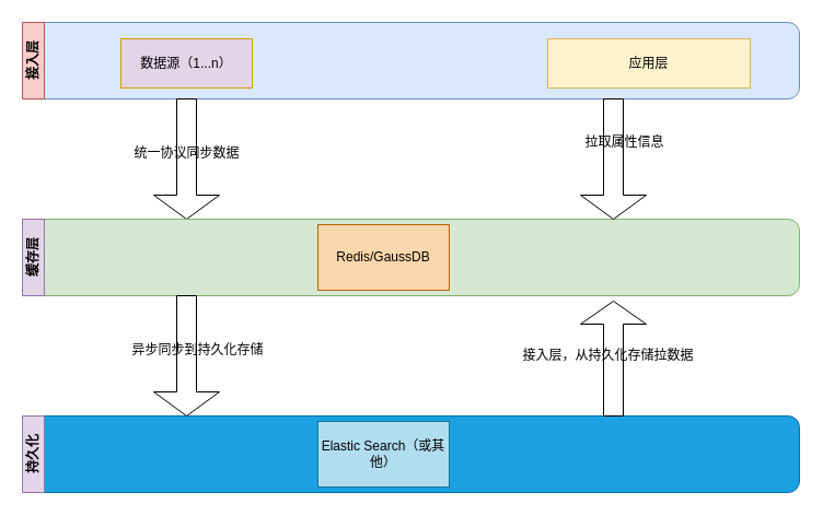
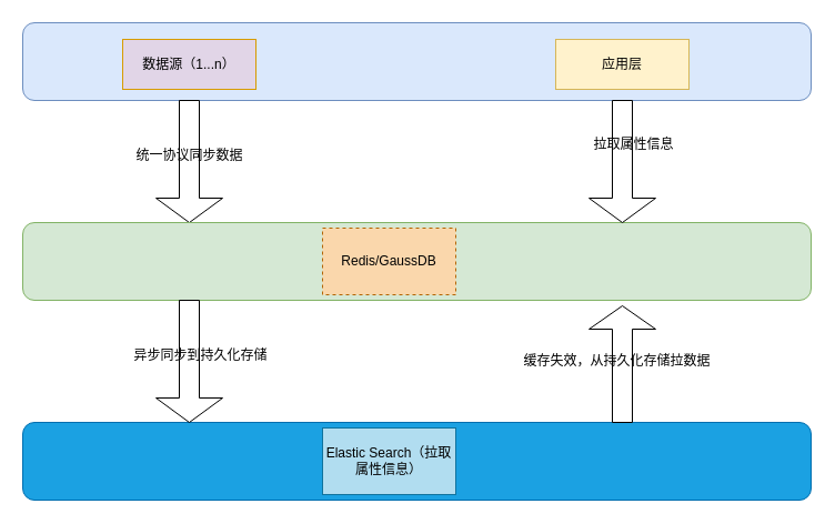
  <mxCell id="0" />
  <mxCell id="1" parent="0" />
  <mxCell id="2" value="" style="rounded=1;whiteSpace=wrap;html=1;fillColor=#dae8fc;strokeColor=#6c8ebf;" vertex="1" parent="1"><mxGeometry x="20" y="20" width="710" height="70" as="geometry" /></mxCell>
  <mxCell id="3" value="数据源（1...n）" style="rounded=0;whiteSpace=wrap;html=1;fillColor=#e1d5e7;strokeColor=#d79b00;" vertex="1" parent="1"><mxGeometry x="110" y="35" width="120" height="45" as="geometry" /></mxCell>
- <mxCell id="4" value="应用层" style="rounded=0;whiteSpace=wrap;html=1;fillColor=#fff2cc;strokeColor=#d6b656;" vertex="1" parent="1"><mxGeometry x="500" y="35" width="185" height="45" as="geometry" /></mxCell>
+ <mxCell id="4" value="应用层" style="rounded=0;whiteSpace=wrap;html=1;fillColor=#fff2cc;strokeColor=#d6b656;" vertex="1" parent="1"><mxGeometry x="500" y="35" width="120" height="45" as="geometry" /></mxCell>
  <mxCell id="5" value="" style="shape=singleArrow;direction=south;whiteSpace=wrap;html=1;" vertex="1" parent="1"><mxGeometry x="140" y="90" width="60" height="110" as="geometry" /></mxCell>
  <mxCell id="6" value="统一协议同步数据" style="text;html=1;align=center;verticalAlign=middle;resizable=0;points=[];autosize=1;strokeColor=none;fillColor=none;" vertex="1" parent="1"><mxGeometry x="110" y="125" width="120" height="30" as="geometry" /></mxCell>
  <mxCell id="7" value="" style="rounded=1;whiteSpace=wrap;html=1;fillColor=#d5e8d4;strokeColor=#82b366;" vertex="1" parent="1"><mxGeometry x="20" y="200" width="710" height="70" as="geometry" /></mxCell>
  <mxCell id="8" value="" style="shape=singleArrow;direction=south;whiteSpace=wrap;html=1;" vertex="1" parent="1"><mxGeometry x="530" y="90" width="60" height="110" as="geometry" /></mxCell>
  <mxCell id="9" value="拉取属性信息" style="text;html=1;align=center;verticalAlign=middle;resizable=0;points=[];autosize=1;strokeColor=none;fillColor=none;" vertex="1" parent="1"><mxGeometry x="520" y="115" width="100" height="30" as="geometry" /></mxCell>
  <mxCell id="10" value="" style="rounded=1;whiteSpace=wrap;html=1;fillColor=#1ba1e2;fontColor=#ffffff;strokeColor=#006EAF;" vertex="1" parent="1"><mxGeometry x="20" y="380" width="710" height="70" as="geometry" /></mxCell>
- <mxCell id="11" value="接入层" style="swimlane;horizontal=0;whiteSpace=wrap;html=1;fillColor=#f8cecc;strokeColor=#b85450;" vertex="1" parent="1"><mxGeometry x="20" y="20" width="20" height="70" as="geometry"><mxRectangle x="120" y="590" width="40" height="70" as="alternateBounds" /></mxGeometry></mxCell>
- <mxCell id="12" value="缓存层" style="swimlane;horizontal=0;whiteSpace=wrap;html=1;fillColor=#e1d5e7;strokeColor=#9673a6;" vertex="1" parent="1"><mxGeometry x="20" y="200" width="20" height="70" as="geometry" /></mxCell>
- <mxCell id="13" value="持久化" style="swimlane;horizontal=0;whiteSpace=wrap;html=1;fillColor=#e1d5e7;strokeColor=#9673a6;" vertex="1" parent="1"><mxGeometry x="20" y="380" width="20" height="70" as="geometry" /></mxCell>
  <mxCell id="14" value="" style="shape=singleArrow;direction=south;whiteSpace=wrap;html=1;" vertex="1" parent="1"><mxGeometry x="140" y="270" width="60" height="110" as="geometry" /></mxCell>
  <mxCell id="15" value="异步同步到持久化存储" style="text;html=1;align=center;verticalAlign=middle;resizable=0;points=[];autosize=1;strokeColor=none;fillColor=none;" vertex="1" parent="1"><mxGeometry x="110" y="305" width="140" height="30" as="geometry" /></mxCell>
  <mxCell id="16" value="" style="shape=singleArrow;direction=north;whiteSpace=wrap;html=1;" vertex="1" parent="1"><mxGeometry x="530" y="275" width="60" height="105" as="geometry" /></mxCell>
- <mxCell id="17" value="接入层，从持久化存储拉数据" style="text;html=1;align=center;verticalAlign=middle;resizable=0;points=[];autosize=1;strokeColor=none;fillColor=none;" vertex="1" parent="1"><mxGeometry x="460" y="310" width="190" height="30" as="geometry" /></mxCell>
- <mxCell id="18" value="Redis/GaussDB" style="rounded=0;whiteSpace=wrap;html=1;fillColor=#fad7ac;strokeColor=#b46504;" vertex="1" parent="1"><mxGeometry x="290" y="205" width="120" height="60" as="geometry" /></mxCell>
- <mxCell id="19" value="Elastic Search（或其他）" style="rounded=0;whiteSpace=wrap;html=1;fillColor=#b1ddf0;strokeColor=#10739e;" vertex="1" parent="1"><mxGeometry x="290" y="385" width="120" height="60" as="geometry" /></mxCell>
+ <mxCell id="17" value="缓存失效，从持久化存储拉数据" style="text;html=1;align=center;verticalAlign=middle;resizable=0;points=[];autosize=1;strokeColor=none;fillColor=none;" vertex="1" parent="1"><mxGeometry x="460" y="310" width="190" height="30" as="geometry" /></mxCell>
+ <mxCell id="18" value="Redis/GaussDB" style="rounded=0;whiteSpace=wrap;html=1;fillColor=#fad7ac;strokeColor=#b46504;dashed=1;" vertex="1" parent="1"><mxGeometry x="290" y="205" width="120" height="60" as="geometry" /></mxCell>
+ <mxCell id="19" value="Elastic Search（拉取属性信息）" style="rounded=0;whiteSpace=wrap;html=1;fillColor=#b1ddf0;strokeColor=#10739e;" vertex="1" parent="1"><mxGeometry x="290" y="385" width="120" height="60" as="geometry" /></mxCell>
